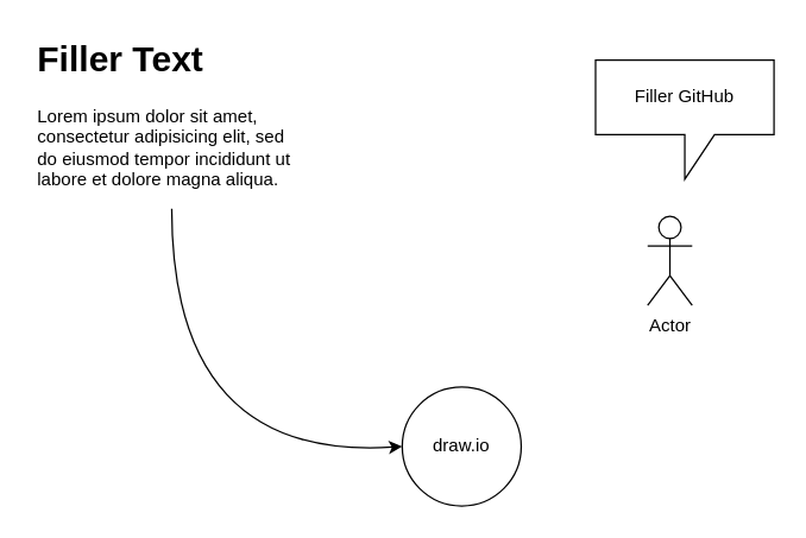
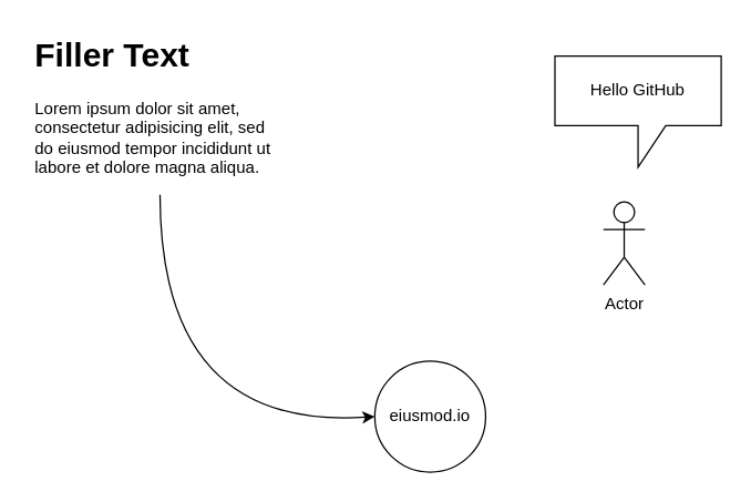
  <mxCell id="0" />
  <mxCell id="1" parent="0" />
  <mxCell id="2" value="&lt;h1&gt;Filler Text&lt;br&gt;&lt;/h1&gt;&lt;p&gt;Lorem ipsum dolor sit amet, consectetur adipisicing elit, sed do eiusmod tempor incididunt ut labore et dolore magna aliqua.&lt;/p&gt;" style="text;html=1;strokeColor=none;fillColor=none;spacing=5;spacingTop=-20;whiteSpace=wrap;overflow=hidden;rounded=0;" parent="1" vertex="1"><mxGeometry x="20" y="20" width="190" height="120" as="geometry" /></mxCell>
- <mxCell id="3" value="draw.io" style="ellipse;whiteSpace=wrap;html=1;aspect=fixed;" parent="1" vertex="1"><mxGeometry x="270" y="260" width="80" height="80" as="geometry" /></mxCell>
+ <mxCell id="3" value="eiusmod.io" style="ellipse;whiteSpace=wrap;html=1;aspect=fixed;" parent="1" vertex="1"><mxGeometry x="270" y="260" width="80" height="80" as="geometry" /></mxCell>
  <mxCell id="4" value="" style="curved=1;endArrow=classic;html=1;exitX=0.5;exitY=1;exitDx=0;exitDy=0;entryX=0;entryY=0.5;entryDx=0;entryDy=0;" parent="1" source="2" target="3" edge="1"><mxGeometry width="50" height="50" relative="1" as="geometry"><mxPoint x="120" y="320" as="sourcePoint" /><mxPoint x="170" y="270" as="targetPoint" /><Array as="points"><mxPoint x="115" y="310" /></Array></mxGeometry></mxCell>
  <mxCell id="5" value="Actor" style="shape=umlActor;verticalLabelPosition=bottom;labelBackgroundColor=#ffffff;verticalAlign=top;html=1;outlineConnect=0;" vertex="1" parent="1"><mxGeometry x="435" y="145" width="30" height="60" as="geometry" /></mxCell>
- <mxCell id="6" value="Filler GitHub" style="shape=callout;whiteSpace=wrap;html=1;perimeter=calloutPerimeter;" vertex="1" parent="1"><mxGeometry x="400" y="40" width="120" height="80" as="geometry" /></mxCell>
+ <mxCell id="6" value="Hello GitHub" style="shape=callout;whiteSpace=wrap;html=1;perimeter=calloutPerimeter;" vertex="1" parent="1"><mxGeometry x="400" y="40" width="120" height="80" as="geometry" /></mxCell>
